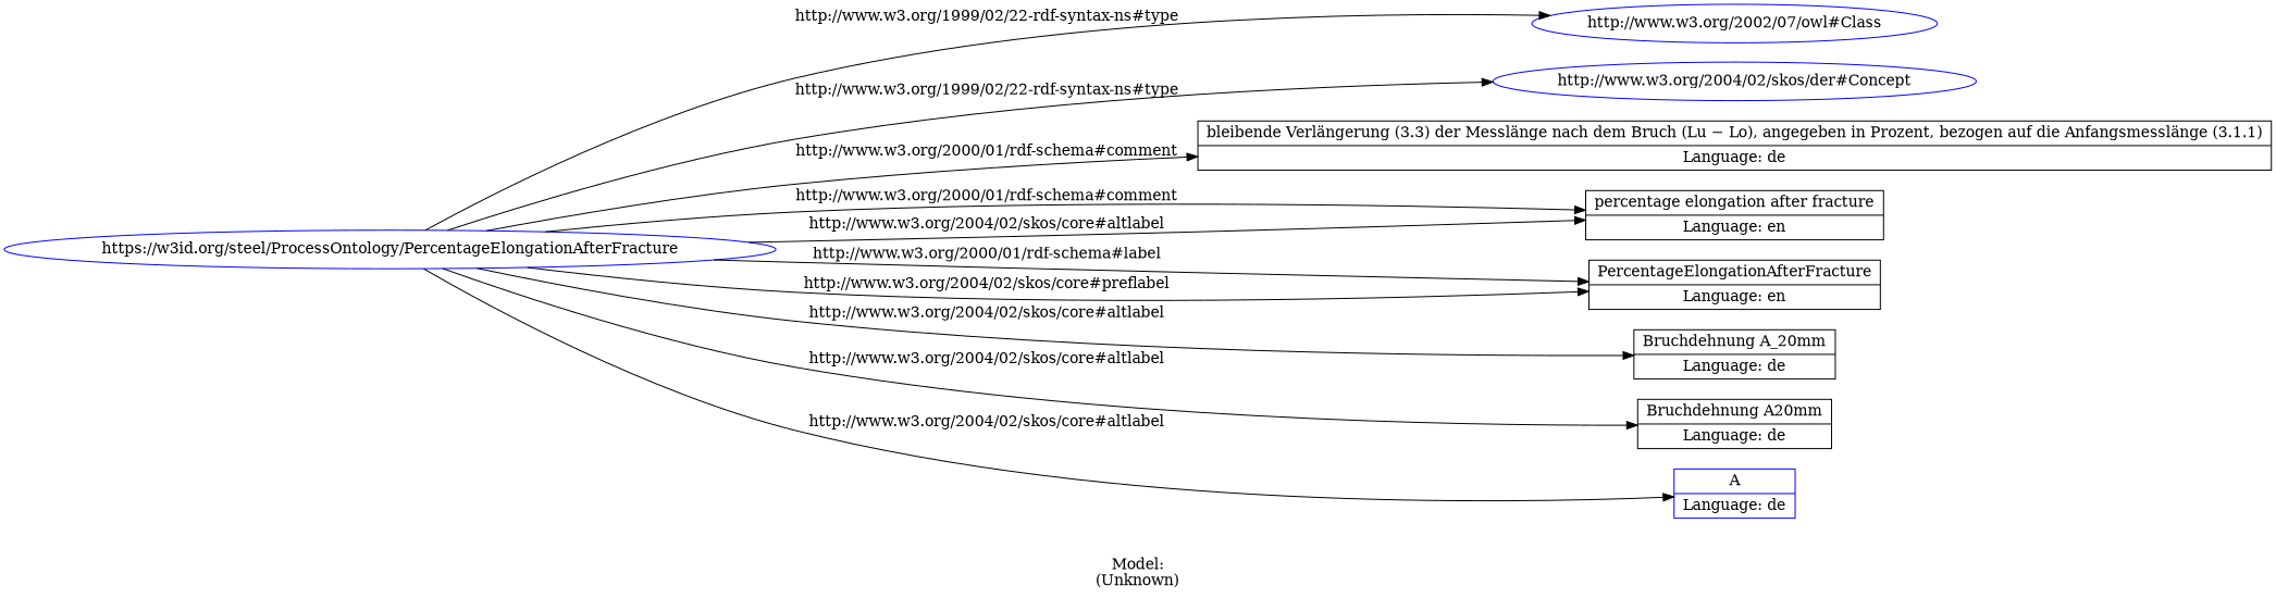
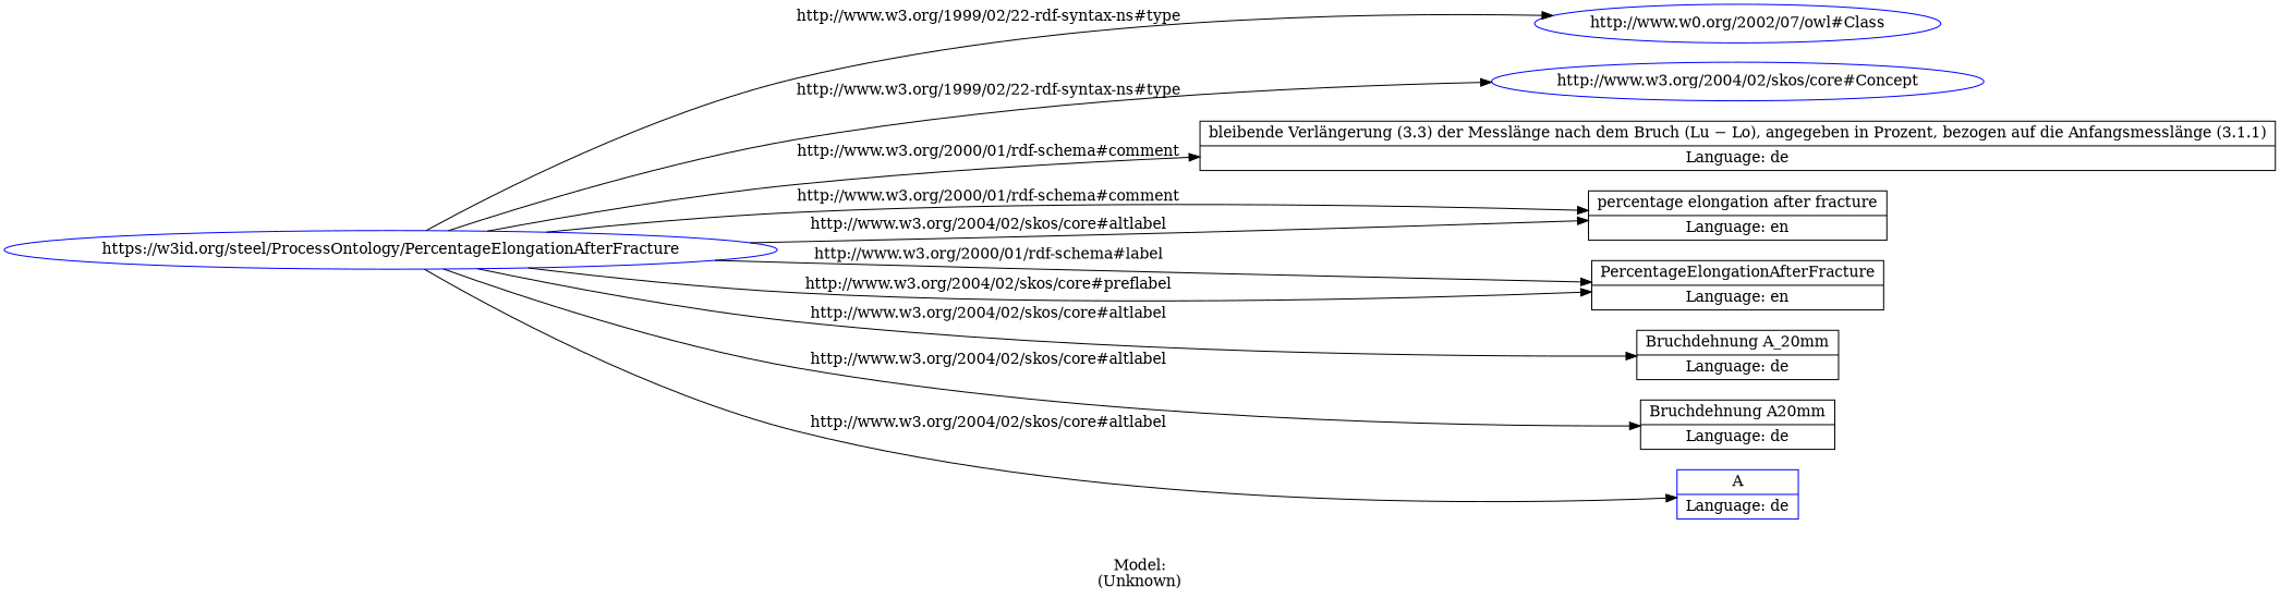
  digraph {
    fontname="DejaVu Serif"
    label="\n\nModel:\n(Unknown)"
    rankdir=LR
    node [fontname="DejaVu Serif" shape=record]
    edge [fontname="DejaVu Serif"]
    n1 [color=blue label="https://w3id.org/steel/ProcessOntology/PercentageElongationAfterFracture" shape=ellipse]
-   n2 [color=blue label="http://www.w3.org/2002/07/owl#Class" shape=ellipse]
-   n3 [color=blue label="http://www.w3.org/2004/02/skos/der#Concept" shape=ellipse]
+   n2 [color=blue label="http://www.w0.org/2002/07/owl#Class" shape=ellipse]
+   n3 [color=blue label="http://www.w3.org/2004/02/skos/core#Concept" shape=ellipse]
    n4 [label="bleibende Verlängerung (3.3) der Messlänge nach dem Bruch (Lu − Lo), angegeben in Prozent, bezogen auf die Anfangsmesslänge (3.1.1)|Language: de"]
    n5 [label="percentage elongation after fracture|Language: en"]
    n6 [label="PercentageElongationAfterFracture|Language: en"]
    n7 [label="Bruchdehnung A_20mm|Language: de"]
    n8 [label="Bruchdehnung A20mm|Language: de"]
    n9 [color=blue label="A|Language: de"]
    n1 -> n2 [label="http://www.w3.org/1999/02/22-rdf-syntax-ns#type"]
    n1 -> n3 [label="http://www.w3.org/1999/02/22-rdf-syntax-ns#type"]
    n1 -> n4 [label="http://www.w3.org/2000/01/rdf-schema#comment"]
    n1 -> n5 [label="http://www.w3.org/2000/01/rdf-schema#comment"]
    n1 -> n5 [label="http://www.w3.org/2004/02/skos/core#altlabel"]
    n1 -> n6 [label="http://www.w3.org/2000/01/rdf-schema#label"]
    n1 -> n6 [label="http://www.w3.org/2004/02/skos/core#preflabel"]
    n1 -> n7 [label="http://www.w3.org/2004/02/skos/core#altlabel"]
    n1 -> n8 [label="http://www.w3.org/2004/02/skos/core#altlabel"]
    n1 -> n9 [label="http://www.w3.org/2004/02/skos/core#altlabel"]
  }
